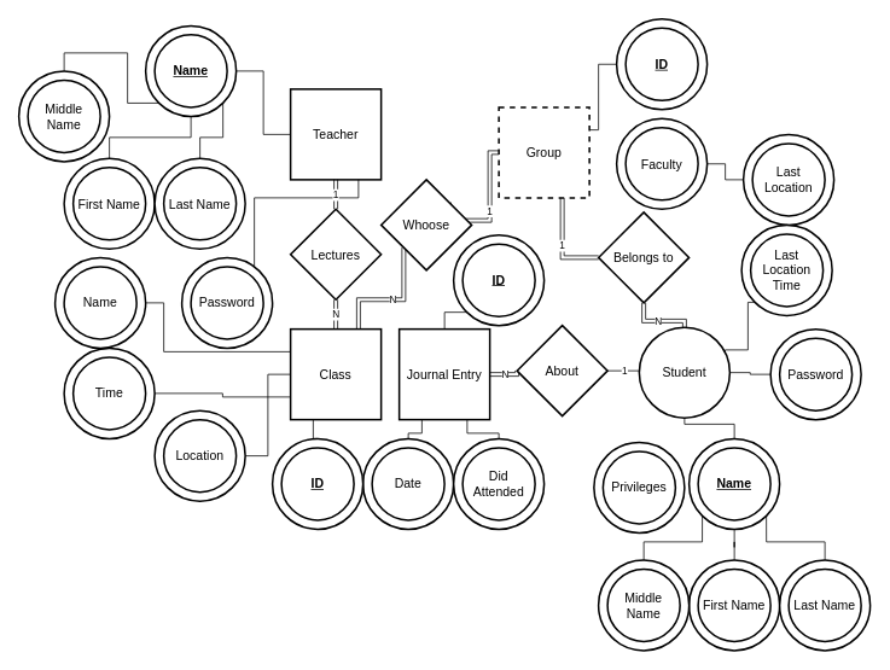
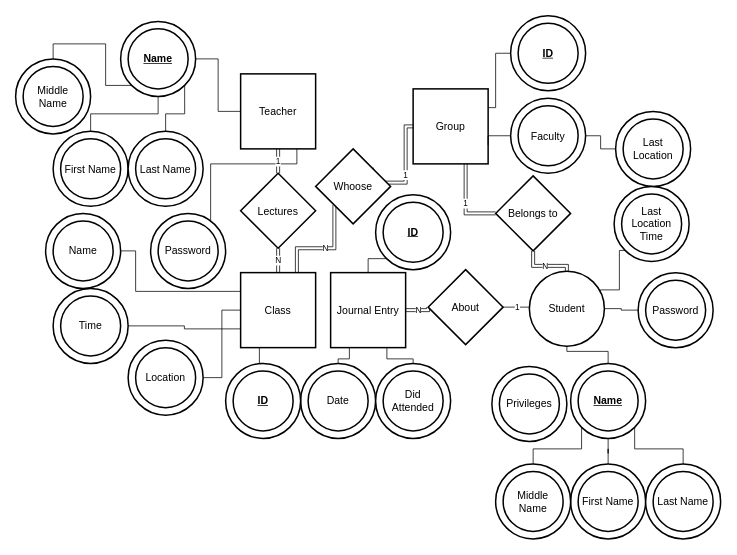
  <mxCell id="0" />
  <mxCell id="1" parent="0" />
  <mxCell id="2" value="Teacher" style="strokeWidth=2;whiteSpace=wrap;html=1;align=center;fontSize=14;" parent="1" vertex="1"><mxGeometry x="320" y="98" width="100" height="100" as="geometry" /></mxCell>
  <mxCell id="3" style="edgeStyle=orthogonalEdgeStyle;rounded=0;jumpStyle=none;orthogonalLoop=1;jettySize=auto;html=1;exitX=1;exitY=0.25;exitDx=0;exitDy=0;entryX=0;entryY=0.5;entryDx=0;entryDy=0;endArrow=none;endFill=0;" parent="1" source="4" target="11" edge="1"><mxGeometry relative="1" as="geometry"><Array as="points"><mxPoint x="660" y="143" /><mxPoint x="660" y="71" /></Array></mxGeometry></mxCell>
- <mxCell id="4" value="Group" style="strokeWidth=2;whiteSpace=wrap;html=1;align=center;fontSize=14;dashed=1;" parent="1" vertex="1"><mxGeometry x="550" y="118" width="100" height="100" as="geometry" /></mxCell>
+ <mxCell id="4" value="Group" style="strokeWidth=2;whiteSpace=wrap;html=1;align=center;fontSize=14;" parent="1" vertex="1"><mxGeometry x="550" y="118" width="100" height="100" as="geometry" /></mxCell>
  <mxCell id="5" value="Student" style="ellipse;strokeWidth=2;whiteSpace=wrap;html=1;align=center;fontSize=14;" parent="1" vertex="1"><mxGeometry x="705" y="361" width="100" height="100" as="geometry" /></mxCell>
  <mxCell id="6" value="1" style="edgeStyle=orthogonalEdgeStyle;rounded=0;orthogonalLoop=1;jettySize=auto;html=1;jumpStyle=none;endArrow=none;endFill=0;shape=link;" parent="1" source="8" target="4" edge="1"><mxGeometry relative="1" as="geometry"><Array as="points"><mxPoint x="620" y="284" /></Array></mxGeometry></mxCell>
  <mxCell id="7" value="N" style="edgeStyle=orthogonalEdgeStyle;rounded=0;orthogonalLoop=1;jettySize=auto;html=1;exitX=0.5;exitY=1;exitDx=0;exitDy=0;entryX=0.5;entryY=0;entryDx=0;entryDy=0;shape=link;" parent="1" source="8" target="5" edge="1"><mxGeometry relative="1" as="geometry" /></mxCell>
  <mxCell id="8" value="Belongs to" style="shape=rhombus;strokeWidth=2;fontSize=17;perimeter=rhombusPerimeter;whiteSpace=wrap;html=1;align=center;fontSize=14;" parent="1" vertex="1"><mxGeometry x="660" y="234" width="100" height="100" as="geometry" /></mxCell>
  <mxCell id="9" style="edgeStyle=orthogonalEdgeStyle;rounded=0;jumpStyle=none;orthogonalLoop=1;jettySize=auto;html=1;exitX=0.5;exitY=0;exitDx=0;exitDy=0;entryX=0.5;entryY=1;entryDx=0;entryDy=0;endArrow=none;endFill=0;endSize=0;" parent="1" source="10" target="5" edge="1"><mxGeometry relative="1" as="geometry"><Array as="points"><mxPoint x="810" y="468" /><mxPoint x="755" y="468" /></Array></mxGeometry></mxCell>
  <mxCell id="10" value="&lt;u&gt;&lt;b&gt;Name&lt;/b&gt;&lt;/u&gt;" style="ellipse;shape=doubleEllipse;margin=10;strokeWidth=2;fontSize=14;whiteSpace=wrap;html=1;align=center;labelBorderColor=none;" parent="1" vertex="1"><mxGeometry x="760" y="484" width="100" height="100" as="geometry" /></mxCell>
  <mxCell id="11" value="&lt;u&gt;&lt;b&gt;ID&lt;/b&gt;&lt;/u&gt;" style="ellipse;shape=doubleEllipse;margin=10;strokeWidth=2;fontSize=14;whiteSpace=wrap;html=1;align=center;" parent="1" vertex="1"><mxGeometry x="680" y="20.5" width="100" height="100" as="geometry" /></mxCell>
  <mxCell id="12" value="" style="edgeStyle=orthogonalEdgeStyle;rounded=0;jumpStyle=none;orthogonalLoop=1;jettySize=auto;html=1;endArrow=none;endFill=0;endSize=0;" parent="1" source="13" target="2" edge="1"><mxGeometry relative="1" as="geometry" /></mxCell>
  <mxCell id="13" value="&lt;u&gt;&lt;b&gt;Name&lt;/b&gt;&lt;/u&gt;" style="ellipse;shape=doubleEllipse;margin=10;strokeWidth=2;fontSize=14;whiteSpace=wrap;html=1;align=center;" parent="1" vertex="1"><mxGeometry x="160" width="100" height="100" as="geometry" y="28" /></mxCell>
  <mxCell id="14" value="Privileges" style="ellipse;shape=doubleEllipse;margin=10;strokeWidth=2;fontSize=14;whiteSpace=wrap;html=1;align=center;" parent="1" vertex="1"><mxGeometry x="655" y="488" width="100" height="100" as="geometry" /></mxCell>
+ <mxCell id="15" style="edgeStyle=orthogonalEdgeStyle;rounded=0;jumpStyle=none;orthogonalLoop=1;jettySize=auto;html=1;exitX=0;exitY=0.5;exitDx=0;exitDy=0;entryX=1;entryY=0.75;entryDx=0;entryDy=0;endArrow=none;endFill=0;" parent="1" source="16" target="4" edge="1"><mxGeometry relative="1" as="geometry" /></mxCell>
  <mxCell id="16" value="Faculty" style="ellipse;shape=doubleEllipse;margin=10;strokeWidth=2;fontSize=14;whiteSpace=wrap;html=1;align=center;" parent="1" vertex="1"><mxGeometry x="680" y="130.5" width="100" height="100" as="geometry" /></mxCell>
  <mxCell id="17" style="edgeStyle=orthogonalEdgeStyle;rounded=0;jumpStyle=none;orthogonalLoop=1;jettySize=auto;html=1;exitX=0;exitY=0;exitDx=0;exitDy=0;entryX=0.75;entryY=1;entryDx=0;entryDy=0;endArrow=none;endFill=0;" parent="1" source="18" target="2" edge="1"><mxGeometry relative="1" as="geometry"><Array as="points"><mxPoint x="280" y="323" /><mxPoint x="280" y="218" /><mxPoint x="395" y="218" /></Array></mxGeometry></mxCell>
  <mxCell id="18" value="Password" style="ellipse;shape=doubleEllipse;margin=10;strokeWidth=2;fontSize=14;whiteSpace=wrap;html=1;align=center;" parent="1" vertex="1"><mxGeometry x="200" y="284" width="100" height="100" as="geometry" /></mxCell>
  <mxCell id="19" value="" style="edgeStyle=orthogonalEdgeStyle;rounded=0;orthogonalLoop=1;jettySize=auto;html=1;endArrow=none;endFill=0;" parent="1" source="20" target="5" edge="1"><mxGeometry relative="1" as="geometry" /></mxCell>
  <mxCell id="20" value="Password" style="ellipse;shape=doubleEllipse;margin=10;strokeWidth=2;fontSize=14;whiteSpace=wrap;html=1;align=center;" parent="1" vertex="1"><mxGeometry x="850" y="363" width="100" height="100" as="geometry" /></mxCell>
  <mxCell id="21" value="" style="edgeStyle=orthogonalEdgeStyle;rounded=0;orthogonalLoop=1;jettySize=auto;html=1;endArrow=none;endFill=0;" parent="1" source="22" target="13" edge="1"><mxGeometry relative="1" as="geometry" /></mxCell>
  <mxCell id="22" value="First Name" style="ellipse;shape=doubleEllipse;margin=10;strokeWidth=2;fontSize=14;whiteSpace=wrap;html=1;align=center;" parent="1" vertex="1"><mxGeometry x="70" y="174.5" width="100" height="100" as="geometry" /></mxCell>
  <mxCell id="23" style="edgeStyle=orthogonalEdgeStyle;rounded=0;orthogonalLoop=1;jettySize=auto;html=1;exitX=0.5;exitY=0;exitDx=0;exitDy=0;entryX=1;entryY=1;entryDx=0;entryDy=0;endArrow=none;endFill=0;" parent="1" source="24" target="13" edge="1"><mxGeometry relative="1" as="geometry" /></mxCell>
  <mxCell id="24" value="Last Name" style="ellipse;shape=doubleEllipse;margin=10;strokeWidth=2;fontSize=14;whiteSpace=wrap;html=1;align=center;" parent="1" vertex="1"><mxGeometry y="174.5" width="100" height="100" as="geometry" x="170" /></mxCell>
  <mxCell id="25" style="edgeStyle=orthogonalEdgeStyle;rounded=0;orthogonalLoop=1;jettySize=auto;html=1;exitX=0.5;exitY=0;exitDx=0;exitDy=0;entryX=0;entryY=1;entryDx=0;entryDy=0;endArrow=none;endFill=0;" parent="1" source="26" target="13" edge="1"><mxGeometry relative="1" as="geometry" /></mxCell>
  <mxCell id="26" value="Middle Name" style="ellipse;shape=doubleEllipse;margin=10;strokeWidth=2;fontSize=14;whiteSpace=wrap;html=1;align=center;" parent="1" vertex="1"><mxGeometry x="20" y="78" width="100" height="100" as="geometry" /></mxCell>
  <mxCell id="27" value="" style="edgeStyle=orthogonalEdgeStyle;rounded=0;orthogonalLoop=1;jettySize=auto;html=1;endArrow=none;endFill=0;" parent="1" source="28" target="10" edge="1"><mxGeometry relative="1" as="geometry" /></mxCell>
  <mxCell id="28" value="First Name" style="ellipse;shape=doubleEllipse;margin=10;strokeWidth=2;fontSize=14;whiteSpace=wrap;html=1;align=center;" parent="1" vertex="1"><mxGeometry x="760" y="618" width="100" height="100" as="geometry" /></mxCell>
  <mxCell id="29" style="edgeStyle=orthogonalEdgeStyle;rounded=0;orthogonalLoop=1;jettySize=auto;html=1;exitX=0.5;exitY=0;exitDx=0;exitDy=0;entryX=1;entryY=1;entryDx=0;entryDy=0;endArrow=none;endFill=0;" parent="1" source="30" target="10" edge="1"><mxGeometry relative="1" as="geometry"><Array as="points"><mxPoint x="910" y="598" /><mxPoint x="845" y="598" /></Array></mxGeometry></mxCell>
  <mxCell id="30" value="Last Name" style="ellipse;shape=doubleEllipse;margin=10;strokeWidth=2;fontSize=14;whiteSpace=wrap;html=1;align=center;" parent="1" vertex="1"><mxGeometry x="860" y="618" width="100" height="100" as="geometry" /></mxCell>
  <mxCell id="31" style="edgeStyle=orthogonalEdgeStyle;rounded=0;orthogonalLoop=1;jettySize=auto;html=1;exitX=0.5;exitY=0;exitDx=0;exitDy=0;entryX=0;entryY=1;entryDx=0;entryDy=0;endArrow=none;endFill=0;" parent="1" source="32" target="10" edge="1"><mxGeometry relative="1" as="geometry" /></mxCell>
  <mxCell id="32" value="Middle Name" style="ellipse;shape=doubleEllipse;margin=10;strokeWidth=2;fontSize=14;whiteSpace=wrap;html=1;align=center;" parent="1" vertex="1"><mxGeometry x="660" y="618" width="100" height="100" as="geometry" /></mxCell>
  <mxCell id="33" value="N" style="edgeStyle=orthogonalEdgeStyle;rounded=0;orthogonalLoop=1;jettySize=auto;html=1;exitX=0.75;exitY=0;exitDx=0;exitDy=0;entryX=0;entryY=1;entryDx=0;entryDy=0;endArrow=none;endFill=0;shape=link;" edge="1" parent="1" source="34" target="53"><mxGeometry relative="1" as="geometry" /></mxCell>
  <mxCell id="34" value="Class" style="strokeWidth=2;whiteSpace=wrap;html=1;align=center;fontSize=14;" parent="1" vertex="1"><mxGeometry x="320" y="363" width="100" height="100" as="geometry" /></mxCell>
  <mxCell id="35" style="edgeStyle=orthogonalEdgeStyle;rounded=0;orthogonalLoop=1;jettySize=auto;html=1;exitX=1;exitY=0.5;exitDx=0;exitDy=0;entryX=0;entryY=0.5;entryDx=0;entryDy=0;endArrow=none;endFill=0;" parent="1" source="36" target="34" edge="1"><mxGeometry relative="1" as="geometry" /></mxCell>
  <mxCell id="36" value="Location" style="ellipse;shape=doubleEllipse;margin=10;strokeWidth=2;fontSize=14;whiteSpace=wrap;html=1;align=center;" parent="1" vertex="1"><mxGeometry y="453" width="100" height="100" as="geometry" x="170" /></mxCell>
  <mxCell id="37" style="edgeStyle=orthogonalEdgeStyle;rounded=0;orthogonalLoop=1;jettySize=auto;html=1;exitX=1;exitY=0.5;exitDx=0;exitDy=0;entryX=0;entryY=0.75;entryDx=0;entryDy=0;endArrow=none;endFill=0;" parent="1" source="38" target="34" edge="1"><mxGeometry relative="1" as="geometry" /></mxCell>
  <mxCell id="38" value="Time" style="ellipse;shape=doubleEllipse;margin=10;strokeWidth=2;fontSize=14;whiteSpace=wrap;html=1;align=center;" parent="1" vertex="1"><mxGeometry x="70" y="384" width="100" height="100" as="geometry" /></mxCell>
  <mxCell id="39" style="edgeStyle=orthogonalEdgeStyle;rounded=0;orthogonalLoop=1;jettySize=auto;html=1;exitX=1;exitY=0.5;exitDx=0;exitDy=0;entryX=0;entryY=0.25;entryDx=0;entryDy=0;endArrow=none;endFill=0;" parent="1" source="40" target="34" edge="1"><mxGeometry relative="1" as="geometry"><Array as="points"><mxPoint x="180" y="334" /><mxPoint x="180" y="388" /></Array></mxGeometry></mxCell>
  <mxCell id="40" value="Name" style="ellipse;shape=doubleEllipse;margin=10;strokeWidth=2;fontSize=14;whiteSpace=wrap;html=1;align=center;" parent="1" vertex="1"><mxGeometry x="60" y="284" width="100" height="100" as="geometry" /></mxCell>
  <mxCell id="41" value="1" style="edgeStyle=orthogonalEdgeStyle;shape=link;rounded=0;orthogonalLoop=1;jettySize=auto;html=1;exitX=0.5;exitY=0;exitDx=0;exitDy=0;entryX=0.5;entryY=1;entryDx=0;entryDy=0;" parent="1" source="43" target="2" edge="1"><mxGeometry relative="1" as="geometry" /></mxCell>
  <mxCell id="42" value="N" style="edgeStyle=orthogonalEdgeStyle;shape=link;rounded=0;orthogonalLoop=1;jettySize=auto;html=1;exitX=0.5;exitY=1;exitDx=0;exitDy=0;entryX=0.5;entryY=0;entryDx=0;entryDy=0;" parent="1" source="43" target="34" edge="1"><mxGeometry relative="1" as="geometry" /></mxCell>
  <mxCell id="43" value="Lectures" style="shape=rhombus;strokeWidth=2;fontSize=14;perimeter=rhombusPerimeter;whiteSpace=wrap;html=1;align=center;fontSize=14;fontFamily=Helvetica;fontColor=#000000;strokeColor=#000000;fillColor=#ffffff;" parent="1" vertex="1"><mxGeometry x="320" y="230.5" width="100" height="100" as="geometry" /></mxCell>
  <mxCell id="44" style="edgeStyle=orthogonalEdgeStyle;rounded=0;orthogonalLoop=1;jettySize=auto;html=1;exitX=0.5;exitY=0;exitDx=0;exitDy=0;entryX=0.25;entryY=1;entryDx=0;entryDy=0;endArrow=none;endFill=0;" parent="1" source="45" target="49" edge="1"><mxGeometry relative="1" as="geometry"><Array as="points"><mxPoint x="450" y="478" /><mxPoint x="465" y="478" /></Array></mxGeometry></mxCell>
  <mxCell id="45" value="Date" style="ellipse;shape=doubleEllipse;margin=10;strokeWidth=2;fontSize=14;whiteSpace=wrap;html=1;align=center;" parent="1" vertex="1"><mxGeometry x="400" y="484" width="100" height="100" as="geometry" /></mxCell>
  <mxCell id="46" style="edgeStyle=orthogonalEdgeStyle;rounded=0;orthogonalLoop=1;jettySize=auto;html=1;exitX=0.5;exitY=0;exitDx=0;exitDy=0;entryX=0.75;entryY=1;entryDx=0;entryDy=0;endArrow=none;endFill=0;" parent="1" source="47" target="49" edge="1"><mxGeometry relative="1" as="geometry"><Array as="points"><mxPoint x="550" y="478" /><mxPoint x="515" y="478" /></Array></mxGeometry></mxCell>
  <mxCell id="47" value="Did Attended" style="ellipse;shape=doubleEllipse;margin=10;strokeWidth=2;fontSize=14;whiteSpace=wrap;html=1;align=center;" parent="1" vertex="1"><mxGeometry x="500" y="484" width="100" height="100" as="geometry" /></mxCell>
  <mxCell id="48" value="N" style="edgeStyle=orthogonalEdgeStyle;rounded=0;orthogonalLoop=1;jettySize=auto;html=1;exitX=1;exitY=0.5;exitDx=0;exitDy=0;entryX=0;entryY=0.5;entryDx=0;entryDy=0;endArrow=none;endFill=0;shape=link;" parent="1" source="49" target="51" edge="1"><mxGeometry relative="1" as="geometry" /></mxCell>
  <mxCell id="49" value="Journal Entry" style="strokeWidth=2;whiteSpace=wrap;html=1;align=center;fontSize=14;" parent="1" vertex="1"><mxGeometry x="440" y="363" width="100" height="100" as="geometry" /></mxCell>
  <mxCell id="50" value="1" style="edgeStyle=orthogonalEdgeStyle;rounded=0;orthogonalLoop=1;jettySize=auto;html=1;exitX=1;exitY=0.5;exitDx=0;exitDy=0;entryX=0;entryY=0.5;entryDx=0;entryDy=0;endArrow=none;endFill=0;" parent="1" source="51" target="5" edge="1"><mxGeometry relative="1" as="geometry" /></mxCell>
  <mxCell id="51" value="About" style="shape=rhombus;strokeWidth=2;fontSize=17;perimeter=rhombusPerimeter;whiteSpace=wrap;html=1;align=center;fontSize=14;" parent="1" vertex="1"><mxGeometry x="570" y="359" width="100" height="100" as="geometry" /></mxCell>
  <mxCell id="52" value="1" style="edgeStyle=orthogonalEdgeStyle;rounded=0;orthogonalLoop=1;jettySize=auto;html=1;exitX=1;exitY=0;exitDx=0;exitDy=0;entryX=0;entryY=0.5;entryDx=0;entryDy=0;endArrow=none;endFill=0;shape=link;" edge="1" parent="1" source="53" target="4"><mxGeometry relative="1" as="geometry"><Array as="points"><mxPoint x="540" y="243" /><mxPoint x="540" y="168" /></Array></mxGeometry></mxCell>
  <mxCell id="53" value="Whoose" style="shape=rhombus;strokeWidth=2;fontSize=17;perimeter=rhombusPerimeter;whiteSpace=wrap;html=1;align=center;fontSize=14;" vertex="1" parent="1"><mxGeometry x="420" y="198" width="100" height="100" as="geometry" /></mxCell>
  <mxCell id="54" style="edgeStyle=orthogonalEdgeStyle;rounded=0;orthogonalLoop=1;jettySize=auto;html=1;exitX=0;exitY=0.5;exitDx=0;exitDy=0;endArrow=none;endFill=0;fontSize=14;" edge="1" parent="1" source="55" target="16"><mxGeometry relative="1" as="geometry" /></mxCell>
  <mxCell id="55" value="Last Location" style="ellipse;shape=doubleEllipse;margin=10;strokeWidth=2;fontSize=14;whiteSpace=wrap;html=1;align=center;comic=0;" vertex="1" parent="1"><mxGeometry x="820" y="148" width="100" height="100" as="geometry" /></mxCell>
  <mxCell id="56" style="edgeStyle=orthogonalEdgeStyle;rounded=0;orthogonalLoop=1;jettySize=auto;html=1;exitX=0;exitY=1;exitDx=0;exitDy=0;entryX=1;entryY=0.25;entryDx=0;entryDy=0;endArrow=none;endFill=0;fontSize=14;" edge="1" parent="1" source="57" target="5"><mxGeometry relative="1" as="geometry"><Array as="points"><mxPoint x="825" y="333" /><mxPoint x="825" y="386" /></Array></mxGeometry></mxCell>
  <mxCell id="57" value="Last Location Time" style="ellipse;shape=doubleEllipse;margin=10;strokeWidth=2;fontSize=14;whiteSpace=wrap;html=1;align=center;comic=0;" vertex="1" parent="1"><mxGeometry x="818" y="248" width="100" height="100" as="geometry" /></mxCell>
  <mxCell id="58" style="edgeStyle=orthogonalEdgeStyle;rounded=0;orthogonalLoop=1;jettySize=auto;html=1;exitX=0.5;exitY=0;exitDx=0;exitDy=0;entryX=0.25;entryY=1;entryDx=0;entryDy=0;endArrow=none;endFill=0;fontSize=14;" edge="1" parent="1" source="59" target="34"><mxGeometry relative="1" as="geometry" /></mxCell>
  <mxCell id="59" value="&lt;b&gt;&lt;u&gt;ID&lt;/u&gt;&lt;/b&gt;" style="ellipse;shape=doubleEllipse;margin=10;strokeWidth=2;fontSize=14;whiteSpace=wrap;html=1;align=center;comic=0;" vertex="1" parent="1"><mxGeometry x="300" y="484" width="100" height="100" as="geometry" /></mxCell>
  <mxCell id="60" style="edgeStyle=orthogonalEdgeStyle;rounded=0;orthogonalLoop=1;jettySize=auto;html=1;exitX=0;exitY=1;exitDx=0;exitDy=0;entryX=0.5;entryY=0;entryDx=0;entryDy=0;endArrow=none;endFill=0;fontSize=14;" edge="1" parent="1" source="61" target="49"><mxGeometry relative="1" as="geometry" /></mxCell>
  <mxCell id="61" value="&lt;b&gt;&lt;u&gt;ID&lt;/u&gt;&lt;/b&gt;" style="ellipse;shape=doubleEllipse;margin=10;strokeWidth=2;fontSize=14;whiteSpace=wrap;html=1;align=center;comic=0;" vertex="1" parent="1"><mxGeometry x="500" y="259" width="100" height="100" as="geometry" /></mxCell>
